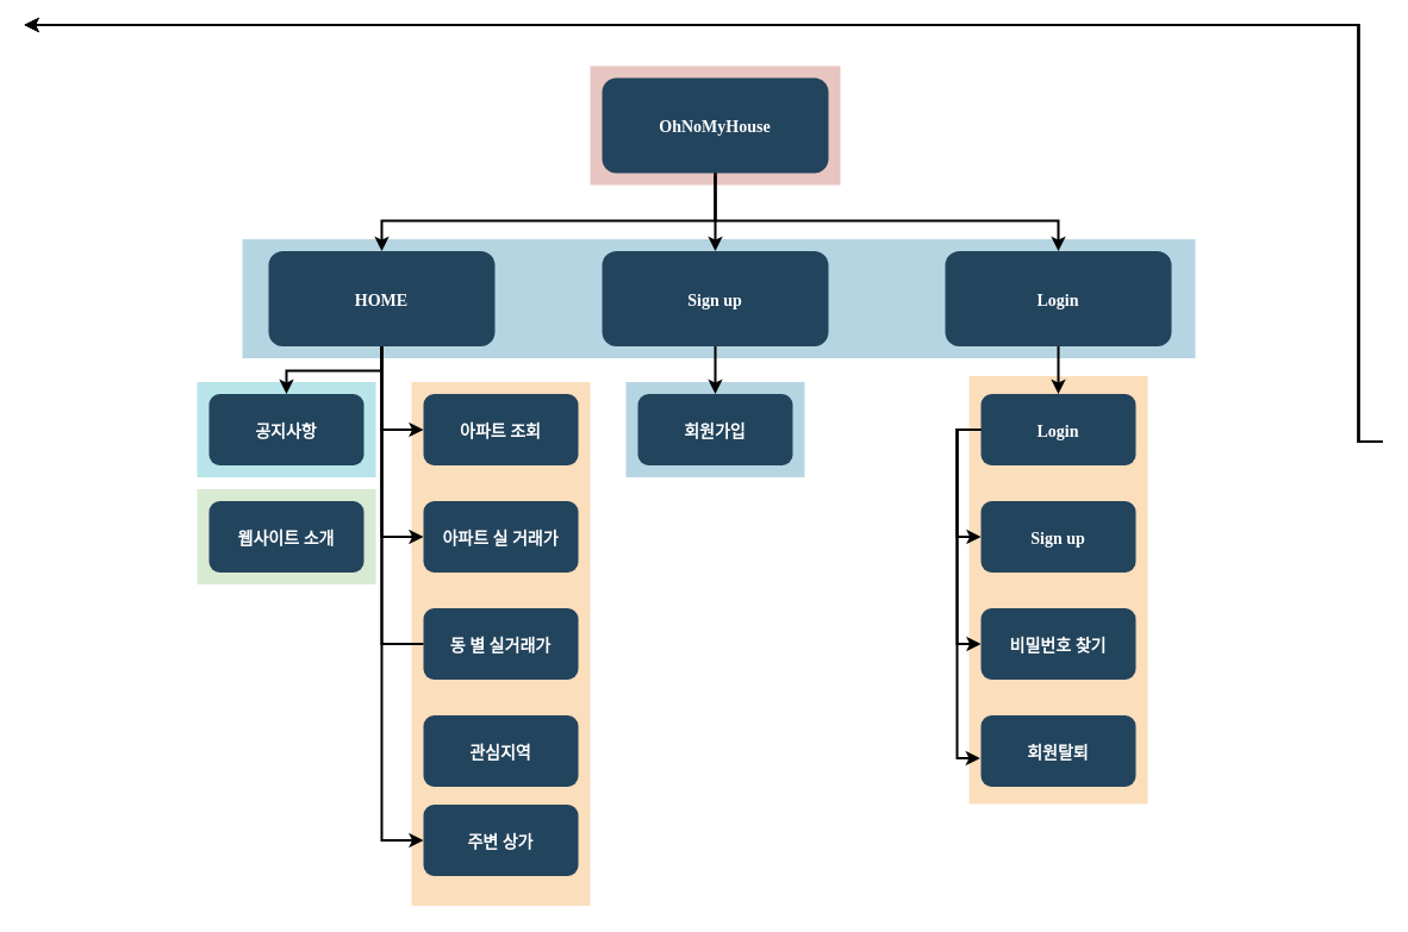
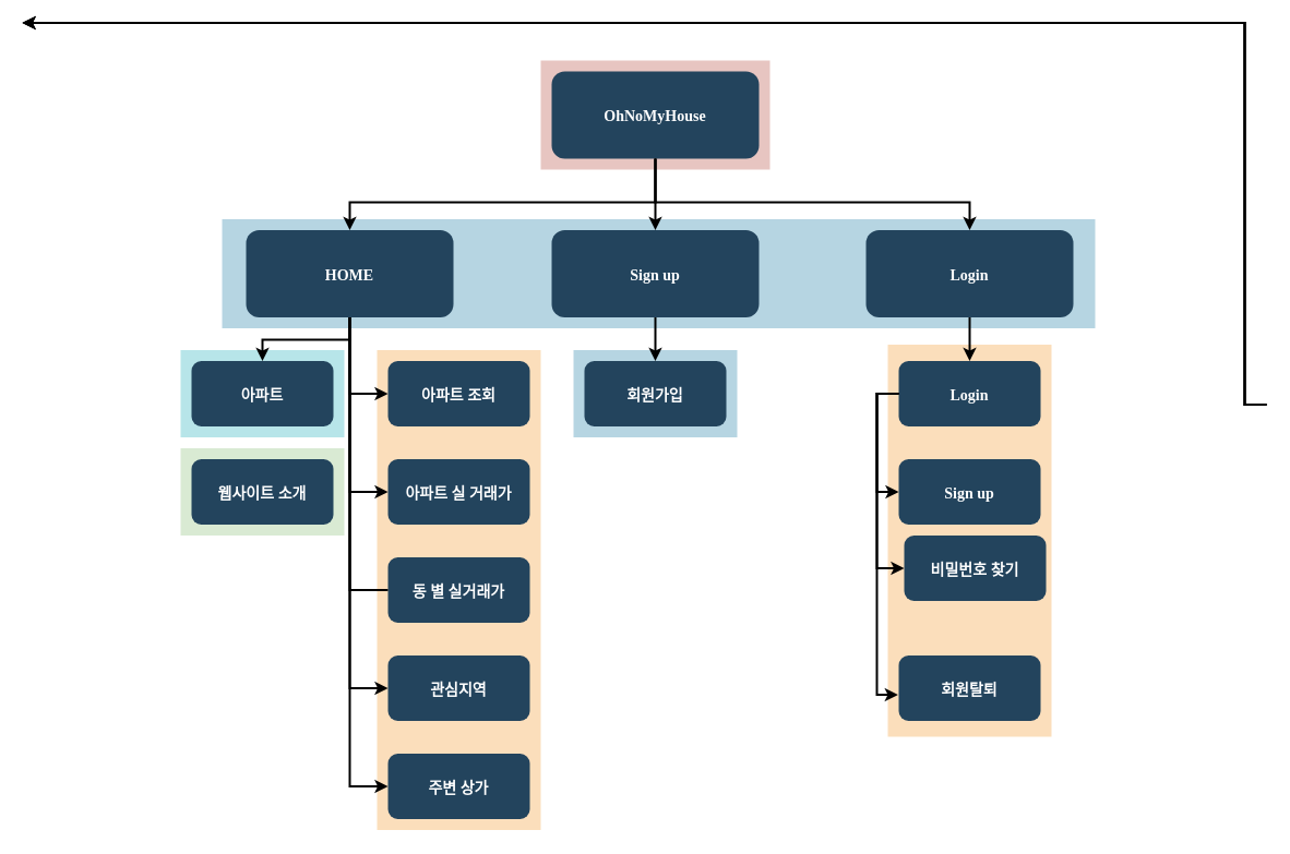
  <mxCell id="0" />
  <mxCell id="1" parent="0" />
  <mxCell id="2" value="" style="fillColor=#AE4132;strokeColor=none;opacity=30;" parent="1" vertex="1"><mxGeometry x="495" y="55" width="210" height="100.0" as="geometry" /></mxCell>
  <mxCell id="3" value="" style="fillColor=#10739E;strokeColor=none;opacity=30;" parent="1" vertex="1"><mxGeometry x="203" y="200.5" width="800" height="100" as="geometry" /></mxCell>
  <mxCell id="4" value="" style="fillColor=#F2931E;strokeColor=none;opacity=30;" parent="1" vertex="1"><mxGeometry x="813" y="315.5" width="150" height="359.5" as="geometry" /></mxCell>
  <mxCell id="5" value="" style="fillColor=#F2931E;strokeColor=none;opacity=30;" parent="1" vertex="1"><mxGeometry x="345" y="320.5" width="150.0" height="440.0" as="geometry" /></mxCell>
  <mxCell id="6" value="" style="fillColor=#10739E;strokeColor=none;opacity=30;" parent="1" vertex="1"><mxGeometry x="525" y="320.5" width="150" height="80" as="geometry" /></mxCell>
  <mxCell id="7" value="" style="fillColor=#D9EAD3;strokeColor=none" parent="1" vertex="1"><mxGeometry x="165" y="410.5" width="150" height="80" as="geometry" /></mxCell>
  <mxCell id="8" value="" style="fillColor=#12AAB5;strokeColor=none;opacity=30;" parent="1" vertex="1"><mxGeometry x="165" y="320.5" width="150" height="80" as="geometry" /></mxCell>
  <mxCell id="9" value="OhNoMyHouse" style="rounded=1;fillColor=#23445D;gradientColor=none;strokeColor=none;fontColor=#FFFFFF;fontStyle=1;fontFamily=Tahoma;fontSize=14" parent="1" vertex="1"><mxGeometry x="505" y="65" width="190" height="80" as="geometry" /></mxCell>
  <mxCell id="10" value="" style="edgeStyle=elbowEdgeStyle;elbow=vertical;strokeWidth=2;rounded=0" parent="1" source="9" target="11" edge="1"><mxGeometry x="337" y="215.5" width="100" height="100" as="geometry"><mxPoint x="280" y="200.5" as="sourcePoint" /><mxPoint x="1400" y="220.5" as="targetPoint" /><Array as="points"><mxPoint x="888" y="185" /><mxPoint x="983" y="185" /><mxPoint x="993" y="183" /></Array></mxGeometry></mxCell>
  <mxCell id="11" value="Login" style="rounded=1;fillColor=#23445D;gradientColor=none;strokeColor=none;fontColor=#FFFFFF;fontStyle=1;fontFamily=Tahoma;fontSize=14" parent="1" vertex="1"><mxGeometry x="793" y="210.5" width="190" height="80" as="geometry" /></mxCell>
  <mxCell id="12" value="Sign up" style="rounded=1;fillColor=#23445D;gradientColor=none;strokeColor=none;fontColor=#FFFFFF;fontStyle=1;fontFamily=Tahoma;fontSize=14" parent="1" vertex="1"><mxGeometry x="505" y="210.5" width="190" height="80" as="geometry" /></mxCell>
  <mxCell id="13" value="HOME" style="rounded=1;fillColor=#23445D;gradientColor=none;strokeColor=none;fontColor=#FFFFFF;fontStyle=1;fontFamily=Tahoma;fontSize=14" parent="1" vertex="1"><mxGeometry x="225" y="210.5" width="190" height="80" as="geometry" /></mxCell>
- <mxCell id="14" value="공지사항" style="rounded=1;fillColor=#23445D;gradientColor=none;strokeColor=none;fontColor=#FFFFFF;fontStyle=1;fontFamily=Tahoma;fontSize=14" parent="1" vertex="1"><mxGeometry x="175" y="330.5" width="130" height="60" as="geometry" /></mxCell>
+ <mxCell id="14" value="아파트" style="rounded=1;fillColor=#23445D;gradientColor=none;strokeColor=none;fontColor=#FFFFFF;fontStyle=1;fontFamily=Tahoma;fontSize=14" parent="1" vertex="1"><mxGeometry x="175" y="330.5" width="130" height="60" as="geometry" /></mxCell>
  <mxCell id="15" value="웹사이트 소개" style="rounded=1;fillColor=#23445D;gradientColor=none;strokeColor=none;fontColor=#FFFFFF;fontStyle=1;fontFamily=Tahoma;fontSize=14" parent="1" vertex="1"><mxGeometry x="175" y="420.5" width="130" height="60" as="geometry" /></mxCell>
  <mxCell id="16" value="아파트 조회" style="rounded=1;fillColor=#23445D;gradientColor=none;strokeColor=none;fontColor=#FFFFFF;fontStyle=1;fontFamily=Tahoma;fontSize=14" parent="1" vertex="1"><mxGeometry x="355" y="330.5" width="130" height="60" as="geometry" /></mxCell>
  <mxCell id="17" value="아파트 실 거래가" style="rounded=1;fillColor=#23445D;gradientColor=none;strokeColor=none;fontColor=#FFFFFF;fontStyle=1;fontFamily=Tahoma;fontSize=14" parent="1" vertex="1"><mxGeometry x="355" y="420.5" width="130" height="60" as="geometry" /></mxCell>
  <mxCell id="18" value="동 별 실거래가" style="rounded=1;fillColor=#23445D;gradientColor=none;strokeColor=none;fontColor=#FFFFFF;fontStyle=1;fontFamily=Tahoma;fontSize=14" parent="1" vertex="1"><mxGeometry x="355" y="510.5" width="130" height="60" as="geometry" /></mxCell>
  <mxCell id="19" value="관심지역" style="rounded=1;fillColor=#23445D;gradientColor=none;strokeColor=none;fontColor=#FFFFFF;fontStyle=1;fontFamily=Tahoma;fontSize=14" parent="1" vertex="1"><mxGeometry x="355" y="600.5" width="130" height="60" as="geometry" /></mxCell>
- <mxCell id="20" value="주변 상가" style="rounded=1;fillColor=#23445D;gradientColor=none;strokeColor=none;fontColor=#FFFFFF;fontStyle=1;fontFamily=Tahoma;fontSize=14" parent="1" vertex="1"><mxGeometry x="355" y="675.5" width="130" height="60" as="geometry" /></mxCell>
+ <mxCell id="20" value="주변 상가" style="rounded=1;fillColor=#23445D;gradientColor=none;strokeColor=none;fontColor=#FFFFFF;fontStyle=1;fontFamily=Tahoma;fontSize=14" parent="1" vertex="1"><mxGeometry x="355" y="690.5" width="130" height="60" as="geometry" /></mxCell>
  <mxCell id="21" value="회원가입" style="rounded=1;fillColor=#23445D;gradientColor=none;strokeColor=none;fontColor=#FFFFFF;fontStyle=1;fontFamily=Tahoma;fontSize=14" parent="1" vertex="1"><mxGeometry x="535" y="330.5" width="130" height="60" as="geometry" /></mxCell>
  <mxCell id="22" value="회원탈퇴" style="rounded=1;fillColor=#23445D;gradientColor=none;strokeColor=none;fontColor=#FFFFFF;fontStyle=1;fontFamily=Tahoma;fontSize=14" parent="1" vertex="1"><mxGeometry x="823" y="600.5" width="130" height="60" as="geometry" /></mxCell>
  <mxCell id="23" value="Login" style="rounded=1;fillColor=#23445D;gradientColor=none;strokeColor=none;fontColor=#FFFFFF;fontStyle=1;fontFamily=Tahoma;fontSize=14" parent="1" vertex="1"><mxGeometry x="823" y="330.5" width="130" height="60" as="geometry" /></mxCell>
  <mxCell id="24" value="Sign up" style="rounded=1;fillColor=#23445D;gradientColor=none;strokeColor=none;fontColor=#FFFFFF;fontStyle=1;fontFamily=Tahoma;fontSize=14" parent="1" vertex="1"><mxGeometry x="823" y="420.5" width="130" height="60" as="geometry" /></mxCell>
- <mxCell id="25" value="비밀번호 찾기" style="rounded=1;fillColor=#23445D;gradientColor=none;strokeColor=none;fontColor=#FFFFFF;fontStyle=1;fontFamily=Tahoma;fontSize=14" parent="1" vertex="1"><mxGeometry x="823" y="510.5" width="130" height="60" as="geometry" /></mxCell>
+ <mxCell id="25" value="비밀번호 찾기" style="rounded=1;fillColor=#23445D;gradientColor=none;strokeColor=none;fontColor=#FFFFFF;fontStyle=1;fontFamily=Tahoma;fontSize=14" parent="1" vertex="1"><mxGeometry x="828" y="490.5" width="130" height="60" as="geometry" /></mxCell>
  <mxCell id="26" value="" style="edgeStyle=elbowEdgeStyle;elbow=vertical;strokeWidth=2;rounded=0" parent="1" source="9" target="12" edge="1"><mxGeometry x="347" y="225.5" width="100" height="100" as="geometry"><mxPoint x="805" y="160.5" as="sourcePoint" /><mxPoint x="1410" y="230.5" as="targetPoint" /></mxGeometry></mxCell>
  <mxCell id="27" value="" style="edgeStyle=elbowEdgeStyle;elbow=vertical;strokeWidth=2;rounded=0" parent="1" source="9" target="13" edge="1"><mxGeometry x="-23" y="135.5" width="100" height="100" as="geometry"><mxPoint x="-80" y="120.5" as="sourcePoint" /><mxPoint x="20" y="20.5" as="targetPoint" /><Array as="points"><mxPoint x="600" y="185" /></Array></mxGeometry></mxCell>
  <mxCell id="28" value="" style="edgeStyle=elbowEdgeStyle;elbow=vertical;strokeWidth=2;rounded=0" parent="1" source="13" target="14" edge="1"><mxGeometry x="152" y="125.5" width="100" height="100" as="geometry"><mxPoint x="95" y="110.5" as="sourcePoint" /><mxPoint x="195" y="10.5" as="targetPoint" /></mxGeometry></mxCell>
  <mxCell id="29" value="" style="edgeStyle=elbowEdgeStyle;elbow=horizontal;strokeWidth=2;rounded=0" parent="1" source="13" target="16" edge="1"><mxGeometry x="152" y="125.5" width="100" height="100" as="geometry"><mxPoint x="95" y="110.5" as="sourcePoint" /><mxPoint x="195" y="10.5" as="targetPoint" /><Array as="points"><mxPoint x="320" y="310.5" /></Array></mxGeometry></mxCell>
  <mxCell id="30" value="" style="edgeStyle=elbowEdgeStyle;elbow=horizontal;strokeWidth=2;rounded=0" parent="1" source="13" target="17" edge="1"><mxGeometry x="152" y="125.5" width="100" height="100" as="geometry"><mxPoint x="95" y="110.5" as="sourcePoint" /><mxPoint x="195" y="10.5" as="targetPoint" /><Array as="points"><mxPoint x="320" y="350.5" /></Array></mxGeometry></mxCell>
  <mxCell id="31" value="" style="edgeStyle=elbowEdgeStyle;elbow=horizontal;strokeWidth=2;rounded=0;endArrow=none;" parent="1" source="13" target="18" edge="1"><mxGeometry x="152" y="125.5" width="100" height="100" as="geometry"><mxPoint x="95" y="110.5" as="sourcePoint" /><mxPoint x="195" y="10.5" as="targetPoint" /><Array as="points"><mxPoint x="320" y="400.5" /></Array></mxGeometry></mxCell>
+ <mxCell id="32" value="" style="edgeStyle=elbowEdgeStyle;elbow=horizontal;strokeWidth=2;rounded=0" parent="1" source="13" target="19" edge="1"><mxGeometry x="152" y="125.5" width="100" height="100" as="geometry"><mxPoint x="95" y="110.5" as="sourcePoint" /><mxPoint x="195" y="10.5" as="targetPoint" /><Array as="points"><mxPoint x="320" y="450.5" /></Array></mxGeometry></mxCell>
  <mxCell id="33" value="" style="edgeStyle=elbowEdgeStyle;elbow=horizontal;strokeWidth=2;rounded=0" parent="1" source="13" target="20" edge="1"><mxGeometry x="152" y="125.5" width="100" height="100" as="geometry"><mxPoint x="95" y="110.5" as="sourcePoint" /><mxPoint x="195" y="10.5" as="targetPoint" /><Array as="points"><mxPoint x="320" y="490.5" /></Array></mxGeometry></mxCell>
  <mxCell id="34" value="" style="edgeStyle=elbowEdgeStyle;elbow=horizontal;strokeWidth=2;rounded=0" parent="1" source="23" target="24" edge="1"><mxGeometry x="-120" y="125.5" width="100" height="100" as="geometry"><mxPoint x="-177" y="110.5" as="sourcePoint" /><mxPoint x="-77" y="10.5" as="targetPoint" /><Array as="points"><mxPoint x="803" y="410.5" /></Array></mxGeometry></mxCell>
  <mxCell id="35" value="" style="edgeStyle=elbowEdgeStyle;elbow=horizontal;strokeWidth=2;rounded=0" parent="1" source="23" target="25" edge="1"><mxGeometry x="-120" y="125.5" width="100" height="100" as="geometry"><mxPoint x="-177" y="110.5" as="sourcePoint" /><mxPoint x="-77" y="10.5" as="targetPoint" /><Array as="points"><mxPoint x="803" y="460.5" /></Array></mxGeometry></mxCell>
  <mxCell id="36" value="" style="edgeStyle=elbowEdgeStyle;elbow=horizontal;strokeWidth=2;rounded=0" parent="1" edge="1"><mxGeometry x="-23" y="135.5" width="100" height="100" as="geometry"><mxPoint x="1160" y="370.5" as="sourcePoint" /><mxPoint x="20" y="20.5" as="targetPoint" /><Array as="points"><mxPoint x="1140" y="430.5" /></Array></mxGeometry></mxCell>
  <mxCell id="37" value="" style="edgeStyle=elbowEdgeStyle;elbow=horizontal;strokeWidth=2;rounded=0" parent="1" edge="1"><mxGeometry x="-23" y="135.5" width="100" height="100" as="geometry"><mxPoint x="1160" y="370.5" as="sourcePoint" /><mxPoint x="20" y="20.5" as="targetPoint" /><Array as="points"><mxPoint x="1140" y="460.5" /></Array></mxGeometry></mxCell>
  <mxCell id="38" value="" style="edgeStyle=elbowEdgeStyle;elbow=horizontal;strokeWidth=2;rounded=0" parent="1" edge="1"><mxGeometry x="-23" y="135.5" width="100" height="100" as="geometry"><mxPoint x="1160" y="370.5" as="sourcePoint" /><mxPoint x="20" y="20.5" as="targetPoint" /><Array as="points"><mxPoint x="1140" y="510.5" /></Array></mxGeometry></mxCell>
  <mxCell id="39" value="" style="edgeStyle=elbowEdgeStyle;elbow=vertical;strokeWidth=2;rounded=0" parent="1" source="12" edge="1"><mxGeometry x="-23" y="125.5" width="100" height="100" as="geometry"><mxPoint x="-80" y="110.5" as="sourcePoint" /><mxPoint x="600" y="330.5" as="targetPoint" /></mxGeometry></mxCell>
  <mxCell id="40" value="" style="edgeStyle=elbowEdgeStyle;elbow=vertical;strokeWidth=2;rounded=0" parent="1" source="11" target="23" edge="1"><mxGeometry x="-120" y="125.5" width="100" height="100" as="geometry"><mxPoint x="-177" y="110.5" as="sourcePoint" /><mxPoint x="-77" y="10.5" as="targetPoint" /></mxGeometry></mxCell>
  <mxCell id="41" value="" style="edgeStyle=elbowEdgeStyle;elbow=horizontal;strokeWidth=2;rounded=0;entryX=-0.005;entryY=0.6;entryDx=0;entryDy=0;entryPerimeter=0;" edge="1" parent="1" target="22"><mxGeometry x="-120" y="125.5" width="100" height="100" as="geometry"><mxPoint x="823" y="360.5" as="sourcePoint" /><mxPoint x="823" y="540.5" as="targetPoint" /><Array as="points"><mxPoint x="803" y="460.5" /></Array></mxGeometry></mxCell>
